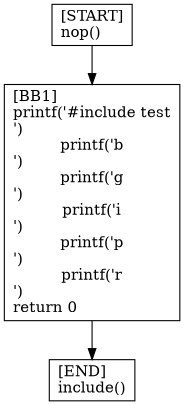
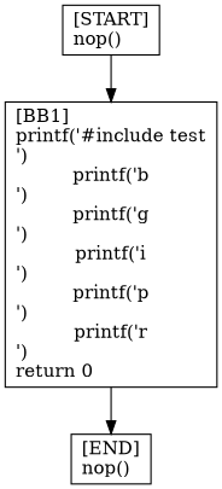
  digraph {
    node [shape=box]
-   n1 [label="[END]\linclude()\l"]
+   n1 [label="[END]\lnop()\l"]
    n2 [label="[START]\lnop()\l"]
    n3 [label="[BB1]\lprintf('#include test\n')\lprintf('b\n')\lprintf('g\n')\lprintf('i\n')\lprintf('p\n')\lprintf('r\n')\lreturn 0\l"]
    n2 -> n3
    n3 -> n1
  }
